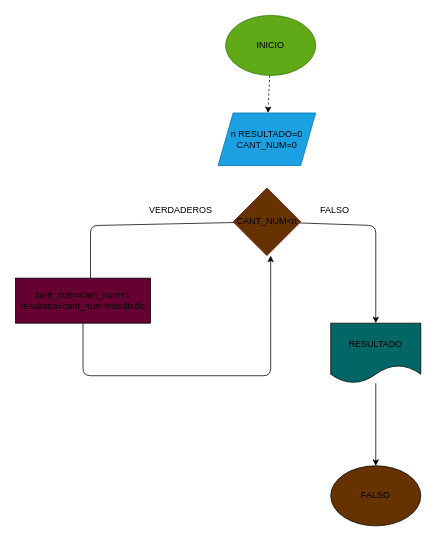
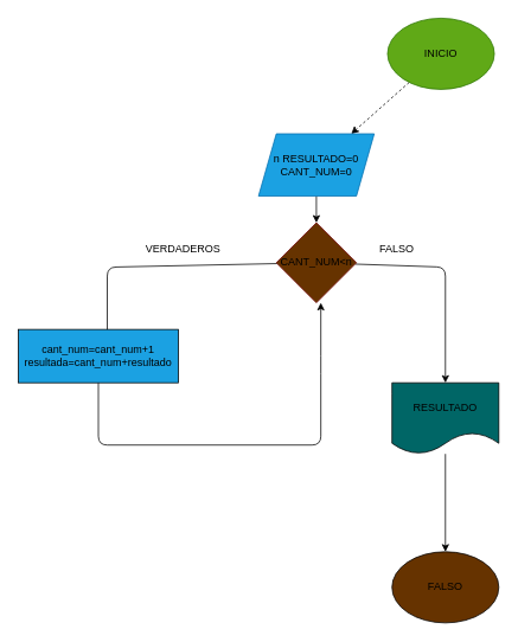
  <mxCell id="0" />
  <mxCell id="1" parent="0" />
  <mxCell id="2" value="" style="edgeStyle=none;html=1;dashed=1;" edge="1" parent="1" source="3" target="5"><mxGeometry relative="1" as="geometry" /></mxCell>
- <mxCell id="3" value="&lt;font color=&quot;#000000&quot;&gt;INICIO&lt;/font&gt;" style="ellipse;whiteSpace=wrap;html=1;fillColor=#60a917;fontColor=#ffffff;strokeColor=#2D7600;" vertex="1" parent="1"><mxGeometry x="300" y="20" width="120" height="80" as="geometry" /></mxCell>
+ <mxCell id="3" value="&lt;font color=&quot;#000000&quot;&gt;INICIO&lt;/font&gt;" style="ellipse;whiteSpace=wrap;html=1;fillColor=#60a917;fontColor=#ffffff;strokeColor=#2D7600;" vertex="1" parent="1"><mxGeometry x="435" y="20" width="120" height="80" as="geometry" /></mxCell>
+ <mxCell id="4" value="" style="edgeStyle=none;html=1;" edge="1" parent="1" source="5" target="8"><mxGeometry relative="1" as="geometry" /></mxCell>
  <mxCell id="5" value="&lt;font color=&quot;#000000&quot;&gt;n RESULTADO=0&lt;br&gt;CANT_NUM=0&lt;/font&gt;" style="shape=parallelogram;perimeter=parallelogramPerimeter;whiteSpace=wrap;html=1;fixedSize=1;fillColor=#1ba1e2;fontColor=#ffffff;strokeColor=#006EAF;" vertex="1" parent="1"><mxGeometry x="290" y="150" width="130" height="70" as="geometry" /></mxCell>
  <mxCell id="6" style="edgeStyle=none;html=1;" edge="1" parent="1" source="8"><mxGeometry relative="1" as="geometry"><mxPoint x="120" y="380" as="targetPoint" /><Array as="points"><mxPoint x="120" y="300" /></Array></mxGeometry></mxCell>
  <mxCell id="7" style="edgeStyle=none;html=1;" edge="1" parent="1" source="8"><mxGeometry relative="1" as="geometry"><mxPoint x="500" y="430" as="targetPoint" /><Array as="points"><mxPoint x="500" y="300" /></Array></mxGeometry></mxCell>
  <mxCell id="8" value="&lt;font color=&quot;#000000&quot;&gt;CANT_NUM&amp;lt;n&lt;/font&gt;" style="rhombus;whiteSpace=wrap;html=1;fillColor=#663300;fontColor=#ffffff;strokeColor=#6F0000;" vertex="1" parent="1"><mxGeometry x="310" y="250" width="90" height="90" as="geometry" /></mxCell>
- <mxCell id="9" value="&lt;font color=&quot;#000000&quot;&gt;VERDADEROS&lt;/font&gt;" style="text;html=1;align=center;verticalAlign=middle;resizable=0;points=[];autosize=1;strokeColor=none;fillColor=none;" vertex="1" parent="1"><mxGeometry x="190" y="270" width="100" height="20" as="geometry" /></mxCell>
+ <mxCell id="9" value="&lt;font color=&quot;#000000&quot;&gt;VERDADEROS&lt;/font&gt;" style="text;html=1;align=center;verticalAlign=middle;resizable=0;points=[];autosize=1;strokeColor=none;fillColor=none;" vertex="1" parent="1"><mxGeometry x="155" y="270" width="100" height="20" as="geometry" /></mxCell>
  <mxCell id="10" value="&lt;font color=&quot;#000000&quot;&gt;FALSO&lt;/font&gt;" style="text;html=1;align=center;verticalAlign=middle;resizable=0;points=[];autosize=1;strokeColor=none;fillColor=none;" vertex="1" parent="1"><mxGeometry x="420" y="270" width="50" height="20" as="geometry" /></mxCell>
  <mxCell id="11" style="edgeStyle=none;html=1;fontColor=#000000;" edge="1" parent="1" source="12"><mxGeometry relative="1" as="geometry"><mxPoint x="360" y="340" as="targetPoint" /><Array as="points"><mxPoint x="110" y="500" /><mxPoint x="360" y="500" /><mxPoint x="360" y="410" /><mxPoint x="360" y="340" /></Array></mxGeometry></mxCell>
- <mxCell id="12" value="cant_num=cant_num+1&lt;br&gt;resultada=cant_num+resultado" style="rounded=0;whiteSpace=wrap;html=1;fontColor=#000000;fillColor=#660033;" vertex="1" parent="1"><mxGeometry x="20" y="370" width="180" height="60" as="geometry" /></mxCell>
+ <mxCell id="12" value="cant_num=cant_num+1&lt;br&gt;resultada=cant_num+resultado" style="rounded=0;whiteSpace=wrap;html=1;fontColor=#000000;fillColor=#1ba1e2;" vertex="1" parent="1"><mxGeometry x="20" y="370" width="180" height="60" as="geometry" /></mxCell>
  <mxCell id="13" style="edgeStyle=none;html=1;fontColor=#000000;" edge="1" parent="1" source="14" target="15"><mxGeometry relative="1" as="geometry"><mxPoint x="500" y="660" as="targetPoint" /></mxGeometry></mxCell>
  <mxCell id="14" value="RESULTADO" style="shape=document;whiteSpace=wrap;html=1;boundedLbl=1;fillColor=#006666;" vertex="1" parent="1"><mxGeometry x="440" y="430" width="120" height="80" as="geometry" /></mxCell>
  <mxCell id="15" value="FALSO" style="ellipse;whiteSpace=wrap;html=1;fontColor=#000000;fillColor=#663300;" vertex="1" parent="1"><mxGeometry x="440" y="620" width="120" height="80" as="geometry" /></mxCell>
